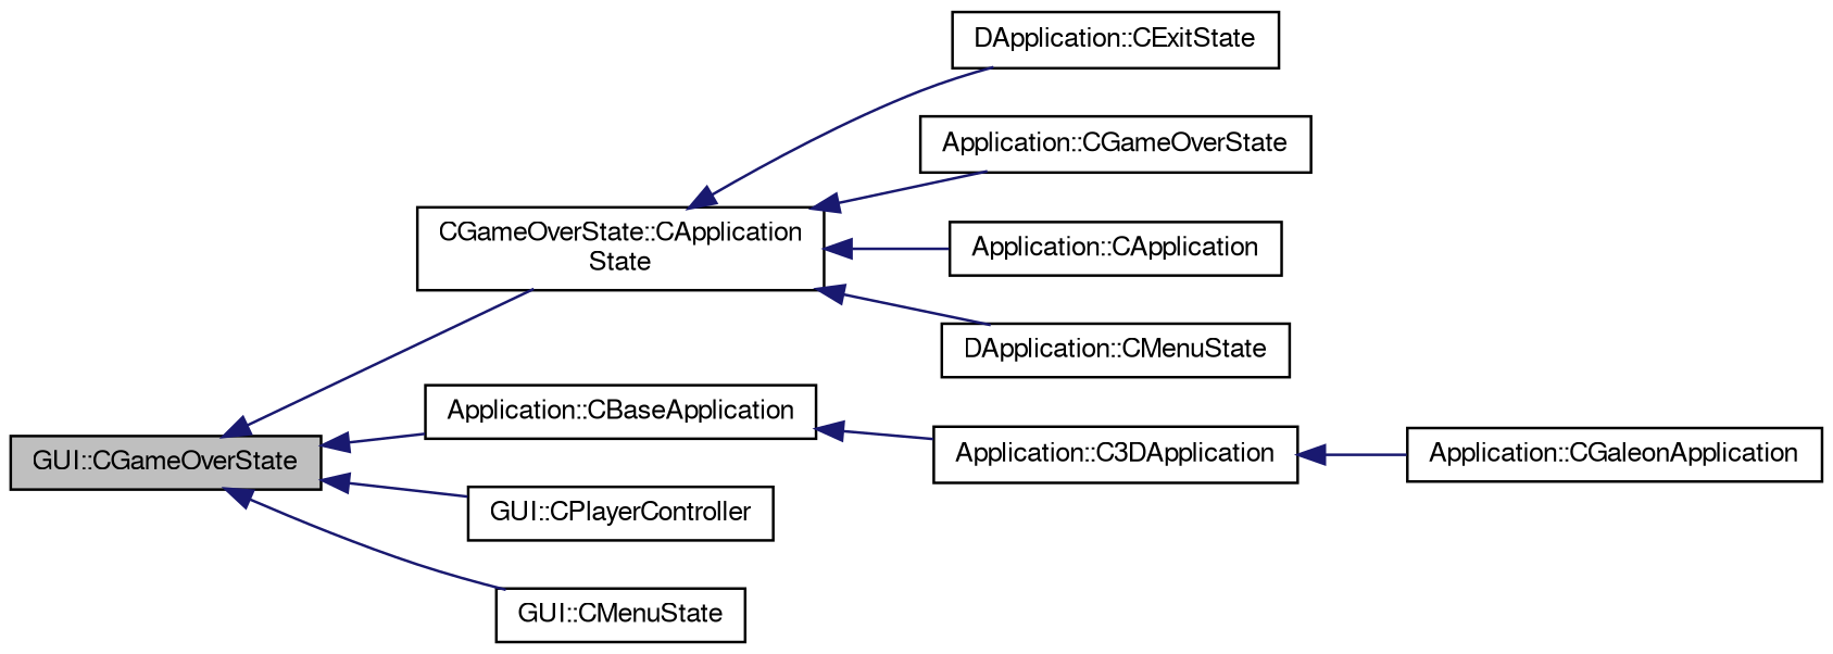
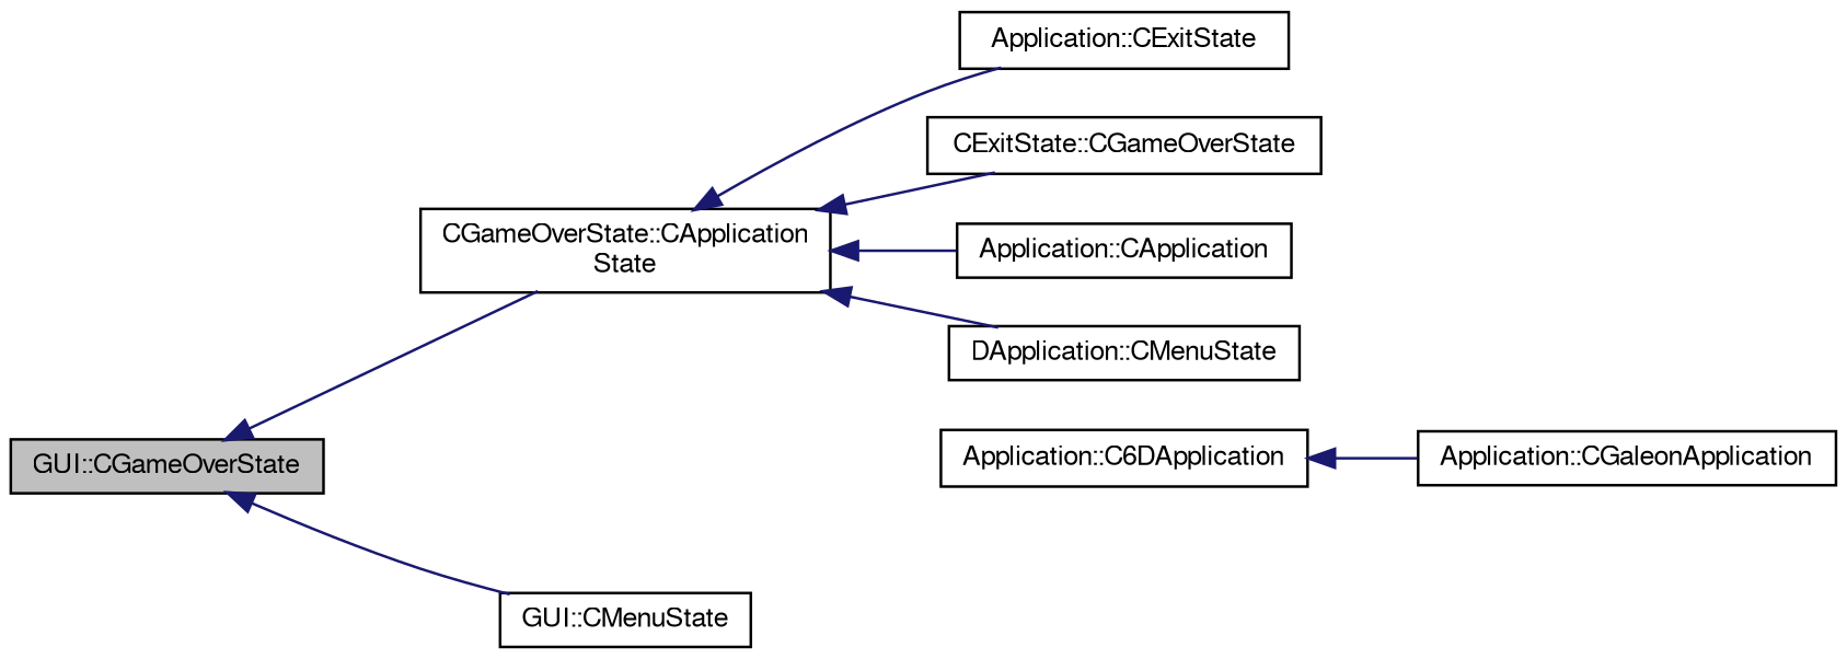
  digraph {
    rankdir=LR
    node [color=black fillcolor=white fontname=FreeSans fontsize=10 shape=record style=filled]
    edge [color=midnightblue dir=back fontname=FreeSans fontsize=10 labelfontname=FreeSans labelfontsize=10 style=solid]
    n1 [fillcolor=grey75 fontcolor=black height=0.2 label="GUI::CGameOverState" width=0.4]
    n2 [height=0.2 label="CGameOverState::CApplication\lState" width=0.4]
-   n3 [height=0.2 label="Application::CBaseApplication" width=0.4]
-   n4 [height=0.2 label="GUI::CPlayerController" width=0.4]
    n5 [height=0.2 label="GUI::CMenuState" width=0.4]
-   n6 [height=0.2 label="DApplication::CExitState" width=0.4]
-   n7 [height=0.2 label="Application::CGameOverState" width=0.4]
+   n6 [height=0.2 label="Application::CExitState" width=0.4]
+   n7 [height=0.2 label="CExitState::CGameOverState" width=0.4]
    n8 [height=0.2 label="Application::CApplication" width=0.4]
    n9 [height=0.2 label="DApplication::CMenuState" width=0.4]
-   n10 [height=0.2 label="Application::C3DApplication" width=0.4]
+   n10 [height=0.2 label="Application::C6DApplication" width=0.4]
    n11 [height=0.2 label="Application::CGaleonApplication" width=0.4]
    n1 -> n2
-   n1 -> n3
-   n1 -> n4
    n1 -> n5
    n2 -> n6
    n2 -> n7
    n2 -> n8
    n2 -> n9
-   n3 -> n10
    n10 -> n11
  }
